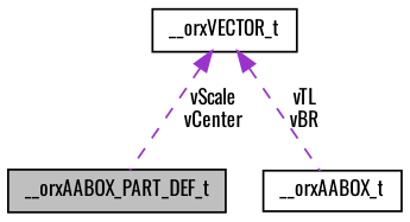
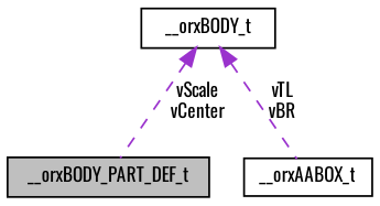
  digraph {
    fontname=Oswald
    node [color=black fontname=Oswald fontsize=10 shape=record]
    edge [color=darkorchid3 dir=back fontname=Oswald fontsize=10 labelfontname=FreeSans labelfontsize=10 style=dashed]
-   n1 [fillcolor=grey75 fontcolor=black height=0.2 label=__orxAABOX_PART_DEF_t style=filled width=0.4]
+   n1 [fillcolor=grey75 fontcolor=black height=0.2 label=__orxBODY_PART_DEF_t style=filled width=0.4]
    n2 [height=0.2 label=__orxAABOX_t width=0.4]
-   n3 [height=0.2 label=__orxVECTOR_t width=0.4]
+   n3 [height=0.2 label=__orxBODY_t width=0.4]
    n3 -> n1 [label="vScale\nvCenter"]
    n3 -> n2 [label="vTL\nvBR"]
  }
